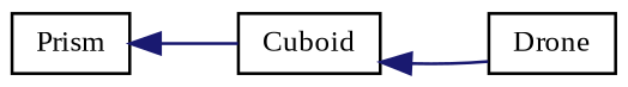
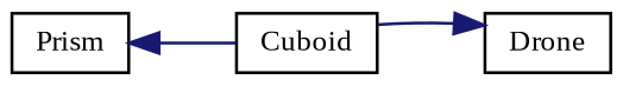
  digraph {
    fontname="Liberation Serif"
    rankdir=LR
    node [color=black fillcolor=white fontname="Liberation Serif" fontsize=10 shape=record style=filled]
    edge [color=midnightblue dir=back fontname="Liberation Serif" fontsize=10 labelfontname=Helvetica labelfontsize=10 style=solid]
    n1 [height=0.2 label=Cuboid width=0.4]
    n2 [height=0.2 label=Drone width=0.4]
    n3 [height=0.2 label=Prism width=0.4]
-   n1 -> n2
+   n2 -> n1
    n3 -> n1
  }
